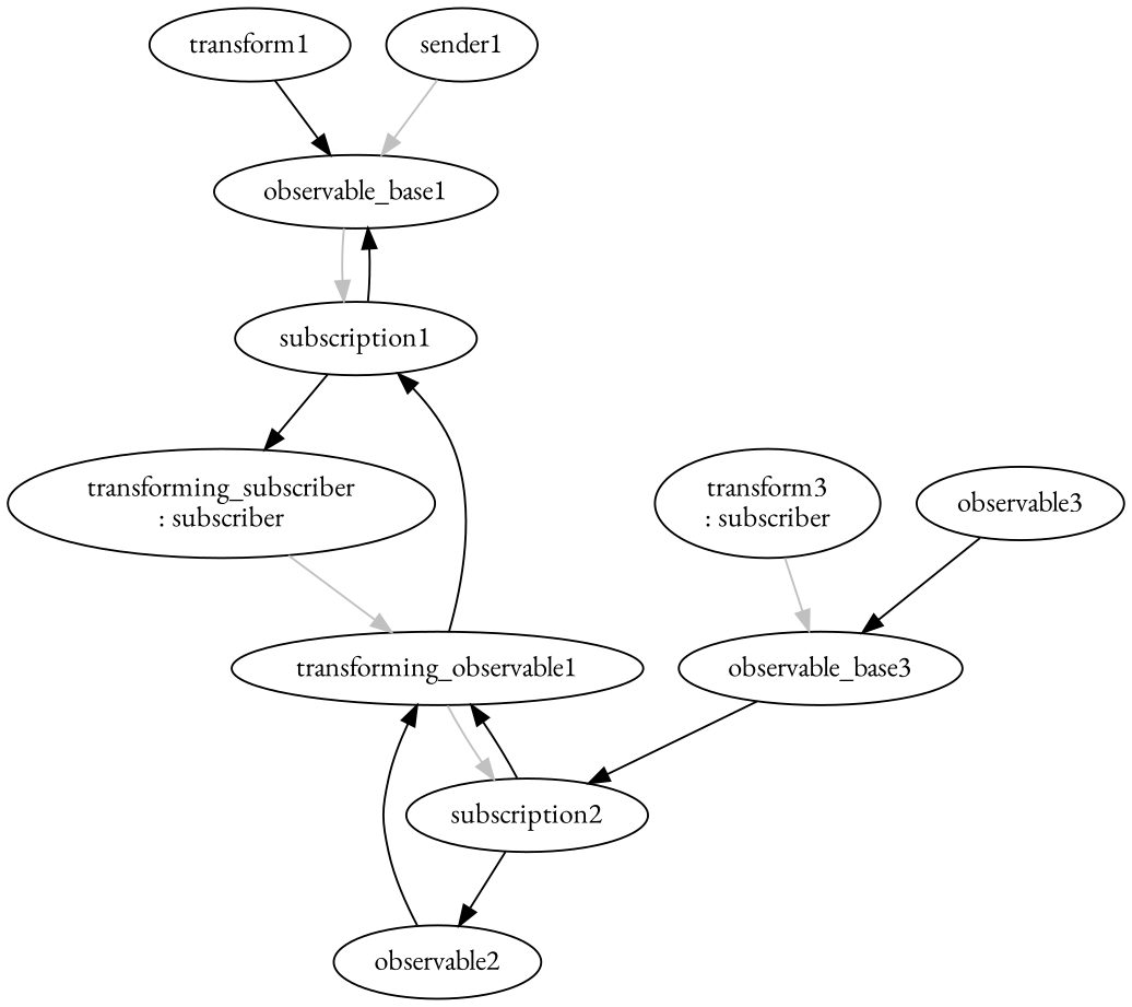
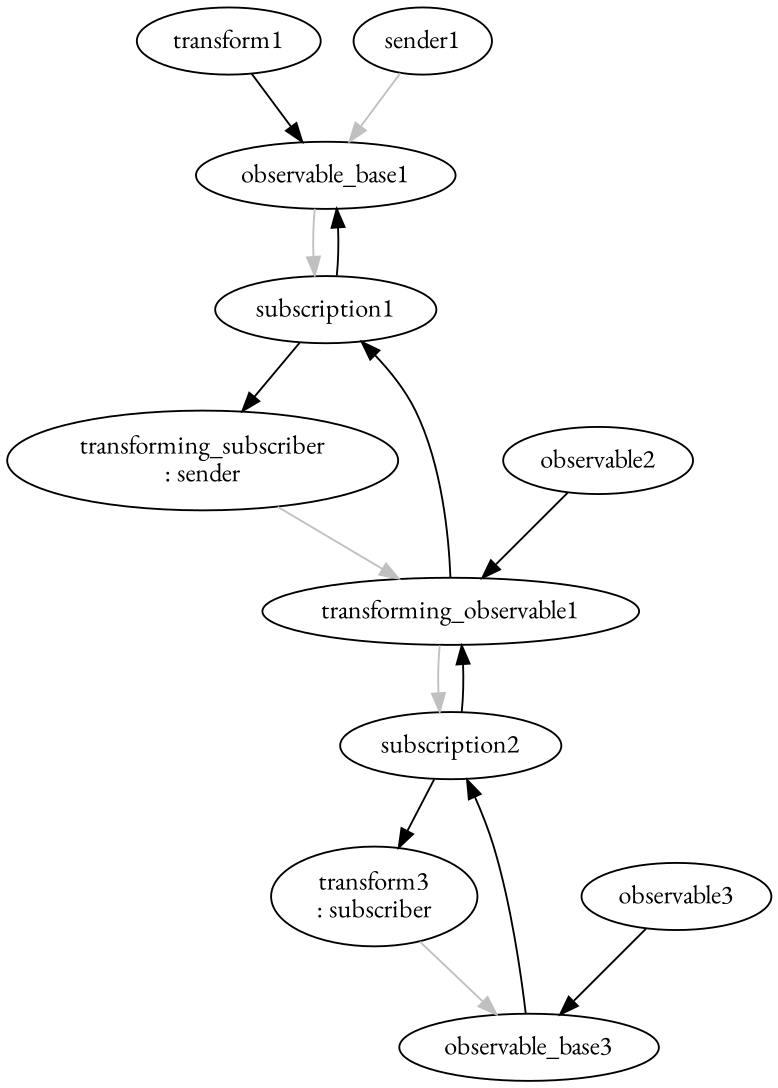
  digraph {
    fontname="EB Garamond"
    node [fontname="EB Garamond"]
    edge [fontname="EB Garamond"]
    n1 [label=transform1]
    observable_base1
    subscription1
-   n4 [label="transforming_subscriber\n: subscriber"]
+   n4 [label="transforming_subscriber\n: sender"]
    sender1
    transforming_observable1
    observable2
    subscription2
    n9 [label="transform3\n: subscriber"]
    observable_base3
    observable3
    n1 -> observable_base1
    observable_base1 -> subscription1 [color=gray]
    subscription1 -> observable_base1
    subscription1 -> n4
    n4 -> transforming_observable1 [color=gray]
    sender1 -> observable_base1 [color=gray]
    transforming_observable1 -> subscription1
    transforming_observable1 -> subscription2 [color=gray]
    observable2 -> transforming_observable1
    subscription2 -> transforming_observable1
-   subscription2 -> observable2
+   subscription2 -> n9
    n9 -> observable_base3 [color=gray]
    observable_base3 -> subscription2
    observable3 -> observable_base3
  }
